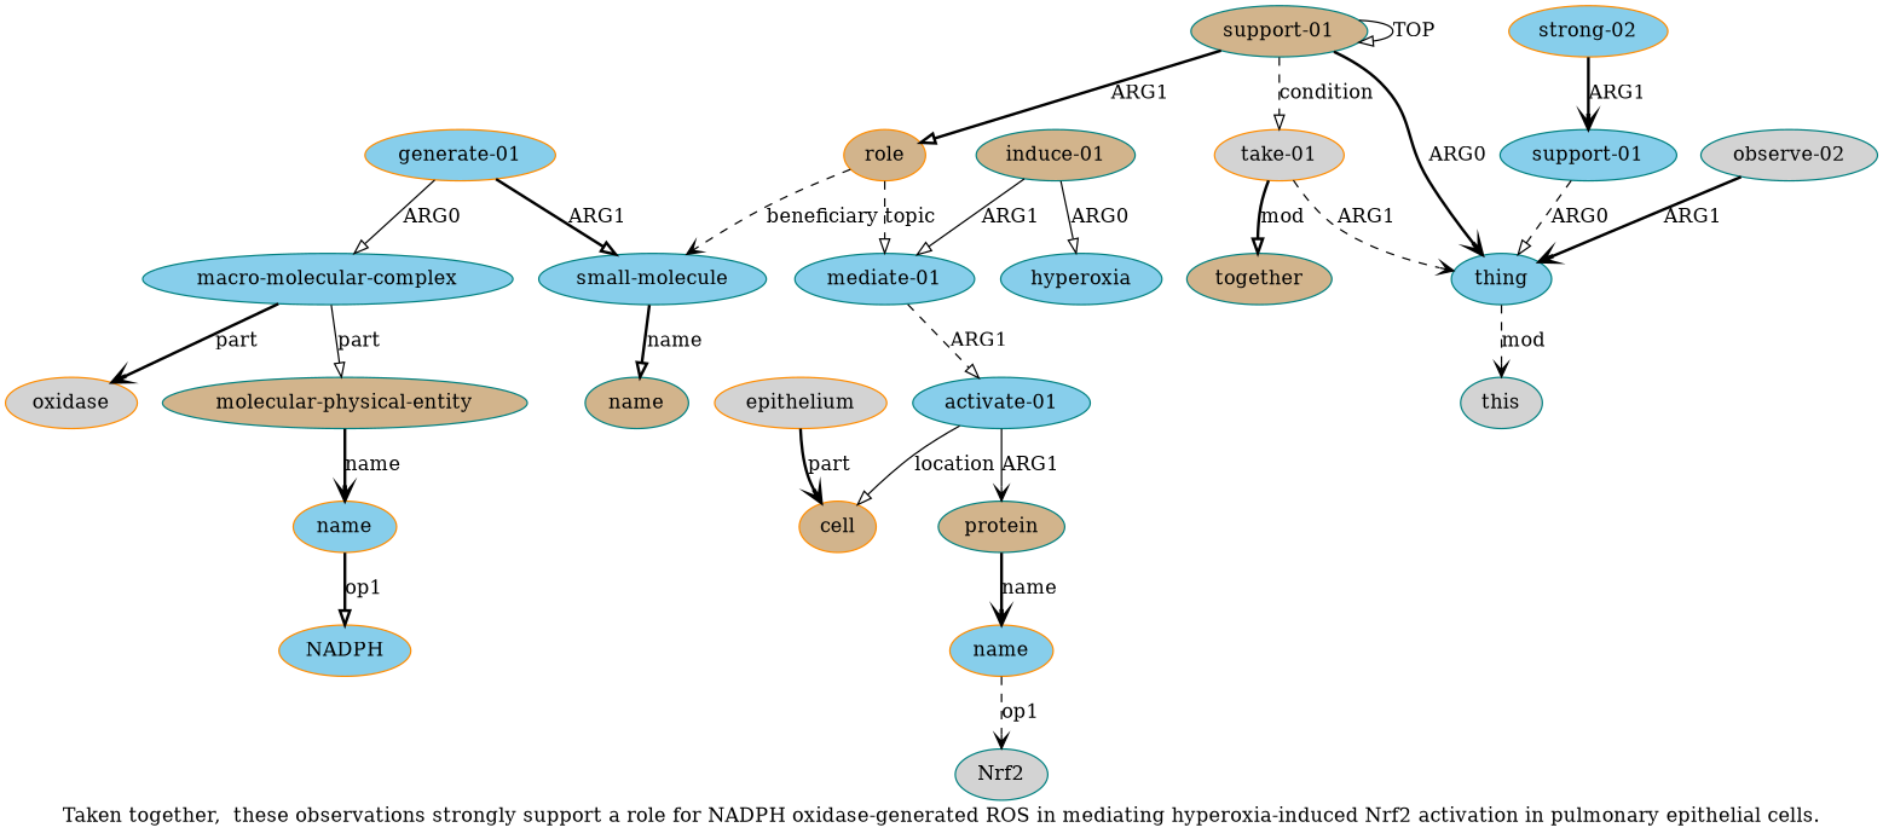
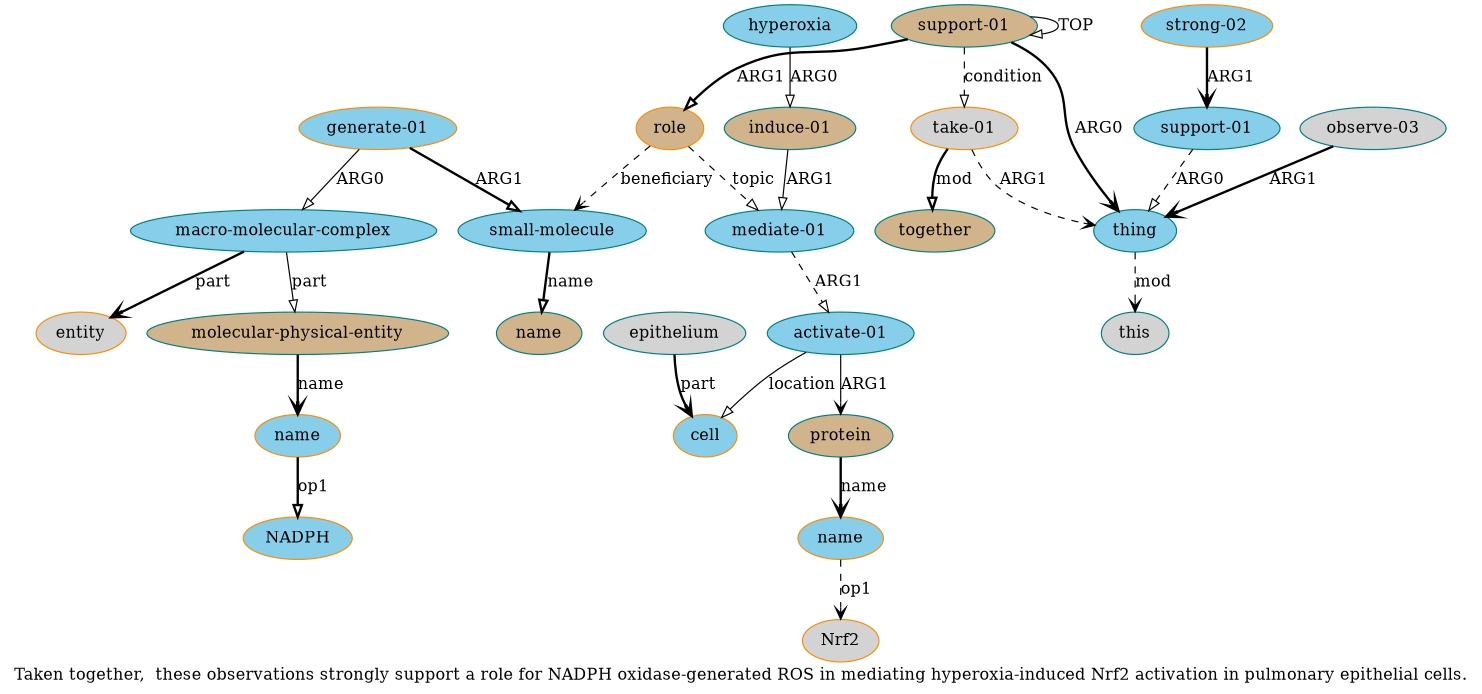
  digraph {
    label="Taken together,  these observations strongly support a role for NADPH oxidase-generated ROS in mediating hyperoxia-induced Nrf2 activation in pulmonary epithelial cells."
    node [color=teal fillcolor=skyblue gold_ind=-1 gold_label=name style=filled test_ind=-1 test_label=name]
    edge [arrowhead=onormal color=black gold_label=ARG1 style=bold test_label=ARG1]
-   n1 [color=darkorange fillcolor=lightgrey gold_ind=20 gold_label=oxidase label=oxidase test_ind=20 test_label=oxidase]
+   n1 [color=darkorange fillcolor=lightgrey gold_ind=20 gold_label=oxidase label=entity test_ind=20 test_label=oxidase]
    n2 [fillcolor=tan gold_ind=21 gold_label="molecular-physical-entity" label="molecular-physical-entity" test_ind=21 test_label="molecular-physical-entity"]
    n3 [color=darkorange gold_ind=22 label=name test_ind=22]
    n4 [color=darkorange gold_label=NADPH label=NADPH test_label=NADPH]
    n5 [color=darkorange fillcolor=lightgrey gold_ind=23 gold_label="take-01" label="take-01" test_ind=23 test_label="take-01"]
    n6 [fillcolor=tan gold_ind=24 gold_label=together label=together test_ind=24 test_label=together]
    n7 [gold_ind=1 gold_label=thing label=thing test_ind=1 test_label=thing]
    n8 [fillcolor=lightgrey gold_ind=5 gold_label=this label=this test_ind=5 test_label=this]
-   n9 [color=darkorange fillcolor=lightgrey gold_ind=14 gold_label=epithelium label=epithelium test_ind=14 test_label=epithelium]
-   n10 [color=darkorange fillcolor=tan gold_ind=13 gold_label=cell label=cell test_ind=13 test_label=cell]
+   n9 [fillcolor=lightgrey gold_ind=14 gold_label=epithelium label=epithelium test_ind=14 test_label=epithelium]
+   n10 [color=darkorange gold_ind=13 gold_label=cell label=cell test_ind=13 test_label=cell]
    n11 [fillcolor=tan gold_ind=17 label=name test_ind=17]
    n12 [gold_ind=16 gold_label="small-molecule" label="small-molecule" test_ind=16 test_label="small-molecule"]
    n13 [fillcolor=tan gold_ind=11 gold_label="induce-01" label="induce-01" test_ind=11 test_label="induce-01"]
    n14 [gold_ind=12 gold_label=hyperoxia label=hyperoxia test_ind=12 test_label=hyperoxia]
    n15 [gold_ind=7 gold_label="mediate-01" label="mediate-01" test_ind=7 test_label="mediate-01"]
    n16 [gold_ind=8 gold_label="activate-01" label="activate-01" test_ind=8 test_label="activate-01"]
    n17 [fillcolor=tan gold_ind=9 gold_label=protein label=protein test_ind=9 test_label=protein]
    n18 [color=darkorange gold_ind=10 label=name test_ind=10]
-   n19 [fillcolor=lightgrey gold_label=Nrf2 label=Nrf2 test_label=Nrf2]
+   n19 [color=darkorange fillcolor=lightgrey gold_label=Nrf2 label=Nrf2 test_label=Nrf2]
    n20 [gold_ind=19 gold_label="macro-molecular-complex" label="macro-molecular-complex" test_ind=19 test_label="macro-molecular-complex"]
    n21 [color=darkorange gold_ind=18 gold_label="generate-01" label="generate-01" test_ind=18 test_label="generate-01"]
    n22 [fillcolor=tan gold_ind=0 gold_label="support-01" label="support-01" test_ind=0 test_label="support-01"]
    n23 [color=darkorange fillcolor=tan gold_ind=6 gold_label=role label=role test_ind=6 test_label=role]
    n24 [gold_ind=3 gold_label="support-01" label="support-01" test_ind=3 test_label="support-01"]
-   n25 [fillcolor=lightgrey gold_ind=2 gold_label="observe-02" label="observe-02" test_ind=2 test_label="observe-02"]
+   n25 [fillcolor=lightgrey gold_ind=2 gold_label="observe-02" label="observe-03" test_ind=2 test_label="observe-02"]
    n26 [color=darkorange gold_ind=4 gold_label="strong-02" label="strong-02" test_ind=4 test_label="strong-02"]
    n2 -> n3 [arrowhead=vee gold_label=name label=name test_label=name]
    n3 -> n4 [gold_label=op1 label=op1 test_label=op1]
    n5 -> n6 [gold_label=mod label=mod test_label=mod]
    n5 -> n7 [arrowhead=vee label=ARG1 style=dashed]
    n7 -> n8 [arrowhead=vee gold_label=mod label=mod style=dashed test_label=mod]
    n9 -> n10 [arrowhead=vee gold_label=part label=part test_label=part]
    n12 -> n11 [gold_label=name label=name test_label=name]
-   n13 -> n14 [gold_label=ARG0 label=ARG0 style=solid test_label=ARG0]
+   n14 -> n13 [gold_label=ARG0 label=ARG0 style=solid test_label=ARG0]
    n13 -> n15 [label=ARG1 style=solid]
    n15 -> n16 [label=ARG1 style=dashed]
    n16 -> n10 [gold_label=location label=location style=solid test_label=location]
    n16 -> n17 [arrowhead=vee label=ARG1 style=solid]
    n17 -> n18 [arrowhead=vee gold_label=name label=name test_label=name]
    n18 -> n19 [arrowhead=vee gold_label=op1 label=op1 style=dashed test_label=op1]
    n20 -> n1 [arrowhead=vee gold_label=part label=part test_label=part]
    n20 -> n2 [gold_label=part label=part style=solid test_label=part]
    n21 -> n12 [label=ARG1]
    n21 -> n20 [gold_label=ARG0 label=ARG0 style=solid test_label=ARG0]
    n22 -> n5 [gold_label=condition label=condition style=dashed test_label=condition]
    n22 -> n7 [arrowhead=vee gold_label=ARG0 label=ARG0 test_label=ARG0]
    n22 -> n22 [gold_label=TOP label=TOP style=solid test_label=TOP]
    n22 -> n23 [label=ARG1]
    n23 -> n12 [arrowhead=vee gold_label=beneficiary label=beneficiary style=dashed test_label=beneficiary]
    n23 -> n15 [gold_label=topic label=topic style=dashed test_label=topic]
    n24 -> n7 [gold_label=ARG0 label=ARG0 style=dashed test_label=ARG0]
    n25 -> n7 [arrowhead=vee label=ARG1]
    n26 -> n24 [arrowhead=vee label=ARG1]
  }
